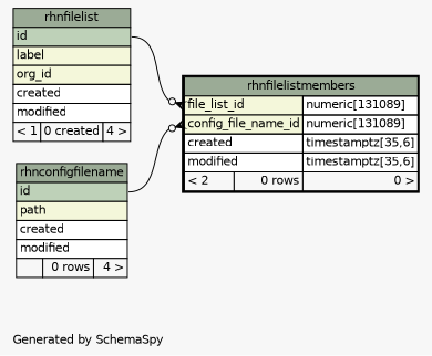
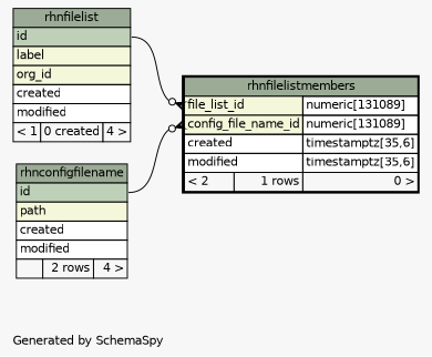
  digraph {
    bgcolor="#f7f7f7"
    fontname=Helvetica
    fontsize=11
    label="\nGenerated by SchemaSpy"
    labeljust=l
    nodesep=0.18
    rankdir=RL
    ranksep=0.46
    node [fontname=Helvetica fontsize=11 shape=plaintext]
    edge [arrowhead=none arrowsize=0.8 arrowtail=crowodot dir=back headport="id:e"]
-   n1 [label=<     <TABLE BORDER="2" CELLBORDER="1" CELLSPACING="0" BGCOLOR="#ffffff">       <TR><TD COLSPAN="3" BGCOLOR="#9bab96" ALIGN="CENTER">rhnfilelistmembers</TD></TR>       <TR><TD PORT="file_list_id" COLSPAN="2" BGCOLOR="#f4f7da" ALIGN="LEFT">file_list_id</TD><TD PORT="file_list_id.type" ALIGN="LEFT">numeric[131089]</TD></TR>       <TR><TD PORT="config_file_name_id" COLSPAN="2" BGCOLOR="#f4f7da" ALIGN="LEFT">config_file_name_id</TD><TD PORT="config_file_name_id.type" ALIGN="LEFT">numeric[131089]</TD></TR>       <TR><TD PORT="created" COLSPAN="2" ALIGN="LEFT">created</TD><TD PORT="created.type" ALIGN="LEFT">timestamptz[35,6]</TD></TR>       <TR><TD PORT="modified" COLSPAN="2" ALIGN="LEFT">modified</TD><TD PORT="modified.type" ALIGN="LEFT">timestamptz[35,6]</TD></TR>       <TR><TD ALIGN="LEFT" BGCOLOR="#f7f7f7">&lt; 2</TD><TD ALIGN="RIGHT" BGCOLOR="#f7f7f7">0 rows</TD><TD ALIGN="RIGHT" BGCOLOR="#f7f7f7">0 &gt;</TD></TR>     </TABLE>>]
-   n2 [label=<     <TABLE BORDER="0" CELLBORDER="1" CELLSPACING="0" BGCOLOR="#ffffff">       <TR><TD COLSPAN="3" BGCOLOR="#9bab96" ALIGN="CENTER">rhnconfigfilename</TD></TR>       <TR><TD PORT="id" COLSPAN="3" BGCOLOR="#bed1b8" ALIGN="LEFT">id</TD></TR>       <TR><TD PORT="path" COLSPAN="3" BGCOLOR="#f4f7da" ALIGN="LEFT">path</TD></TR>       <TR><TD PORT="created" COLSPAN="3" ALIGN="LEFT">created</TD></TR>       <TR><TD PORT="modified" COLSPAN="3" ALIGN="LEFT">modified</TD></TR>       <TR><TD ALIGN="LEFT" BGCOLOR="#f7f7f7">  </TD><TD ALIGN="RIGHT" BGCOLOR="#f7f7f7">0 rows</TD><TD ALIGN="RIGHT" BGCOLOR="#f7f7f7">4 &gt;</TD></TR>     </TABLE>>]
+   n1 [label=<     <TABLE BORDER="2" CELLBORDER="1" CELLSPACING="0" BGCOLOR="#ffffff">       <TR><TD COLSPAN="3" BGCOLOR="#9bab96" ALIGN="CENTER">rhnfilelistmembers</TD></TR>       <TR><TD PORT="file_list_id" COLSPAN="2" BGCOLOR="#f4f7da" ALIGN="LEFT">file_list_id</TD><TD PORT="file_list_id.type" ALIGN="LEFT">numeric[131089]</TD></TR>       <TR><TD PORT="config_file_name_id" COLSPAN="2" BGCOLOR="#f4f7da" ALIGN="LEFT">config_file_name_id</TD><TD PORT="config_file_name_id.type" ALIGN="LEFT">numeric[131089]</TD></TR>       <TR><TD PORT="created" COLSPAN="2" ALIGN="LEFT">created</TD><TD PORT="created.type" ALIGN="LEFT">timestamptz[35,6]</TD></TR>       <TR><TD PORT="modified" COLSPAN="2" ALIGN="LEFT">modified</TD><TD PORT="modified.type" ALIGN="LEFT">timestamptz[35,6]</TD></TR>       <TR><TD ALIGN="LEFT" BGCOLOR="#f7f7f7">&lt; 2</TD><TD ALIGN="RIGHT" BGCOLOR="#f7f7f7">1 rows</TD><TD ALIGN="RIGHT" BGCOLOR="#f7f7f7">0 &gt;</TD></TR>     </TABLE>>]
+   n2 [label=<     <TABLE BORDER="0" CELLBORDER="1" CELLSPACING="0" BGCOLOR="#ffffff">       <TR><TD COLSPAN="3" BGCOLOR="#9bab96" ALIGN="CENTER">rhnconfigfilename</TD></TR>       <TR><TD PORT="id" COLSPAN="3" BGCOLOR="#bed1b8" ALIGN="LEFT">id</TD></TR>       <TR><TD PORT="path" COLSPAN="3" BGCOLOR="#f4f7da" ALIGN="LEFT">path</TD></TR>       <TR><TD PORT="created" COLSPAN="3" ALIGN="LEFT">created</TD></TR>       <TR><TD PORT="modified" COLSPAN="3" ALIGN="LEFT">modified</TD></TR>       <TR><TD ALIGN="LEFT" BGCOLOR="#f7f7f7">  </TD><TD ALIGN="RIGHT" BGCOLOR="#f7f7f7">2 rows</TD><TD ALIGN="RIGHT" BGCOLOR="#f7f7f7">4 &gt;</TD></TR>     </TABLE>>]
    n3 [label=<     <TABLE BORDER="0" CELLBORDER="1" CELLSPACING="0" BGCOLOR="#ffffff">       <TR><TD COLSPAN="3" BGCOLOR="#9bab96" ALIGN="CENTER">rhnfilelist</TD></TR>       <TR><TD PORT="id" COLSPAN="3" BGCOLOR="#bed1b8" ALIGN="LEFT">id</TD></TR>       <TR><TD PORT="label" COLSPAN="3" BGCOLOR="#f4f7da" ALIGN="LEFT">label</TD></TR>       <TR><TD PORT="org_id" COLSPAN="3" BGCOLOR="#f4f7da" ALIGN="LEFT">org_id</TD></TR>       <TR><TD PORT="created" COLSPAN="3" ALIGN="LEFT">created</TD></TR>       <TR><TD PORT="modified" COLSPAN="3" ALIGN="LEFT">modified</TD></TR>       <TR><TD ALIGN="LEFT" BGCOLOR="#f7f7f7">&lt; 1</TD><TD ALIGN="RIGHT" BGCOLOR="#f7f7f7">0 created</TD><TD ALIGN="RIGHT" BGCOLOR="#f7f7f7">4 &gt;</TD></TR>     </TABLE>>]
    n1 -> n2 [tailport="config_file_name_id:w"]
    n1 -> n3 [tailport="file_list_id:w"]
  }
